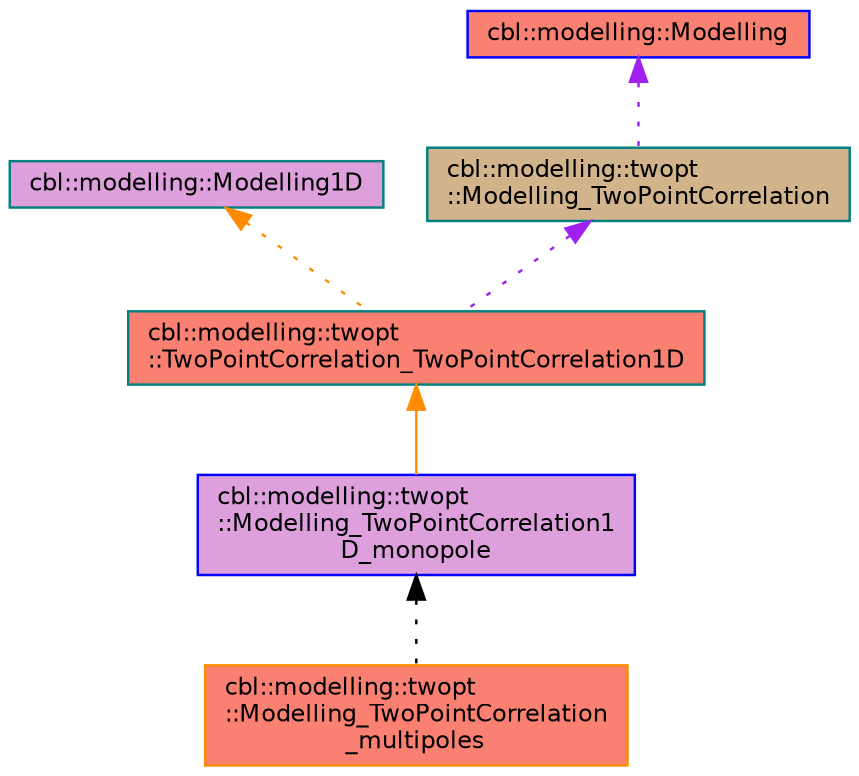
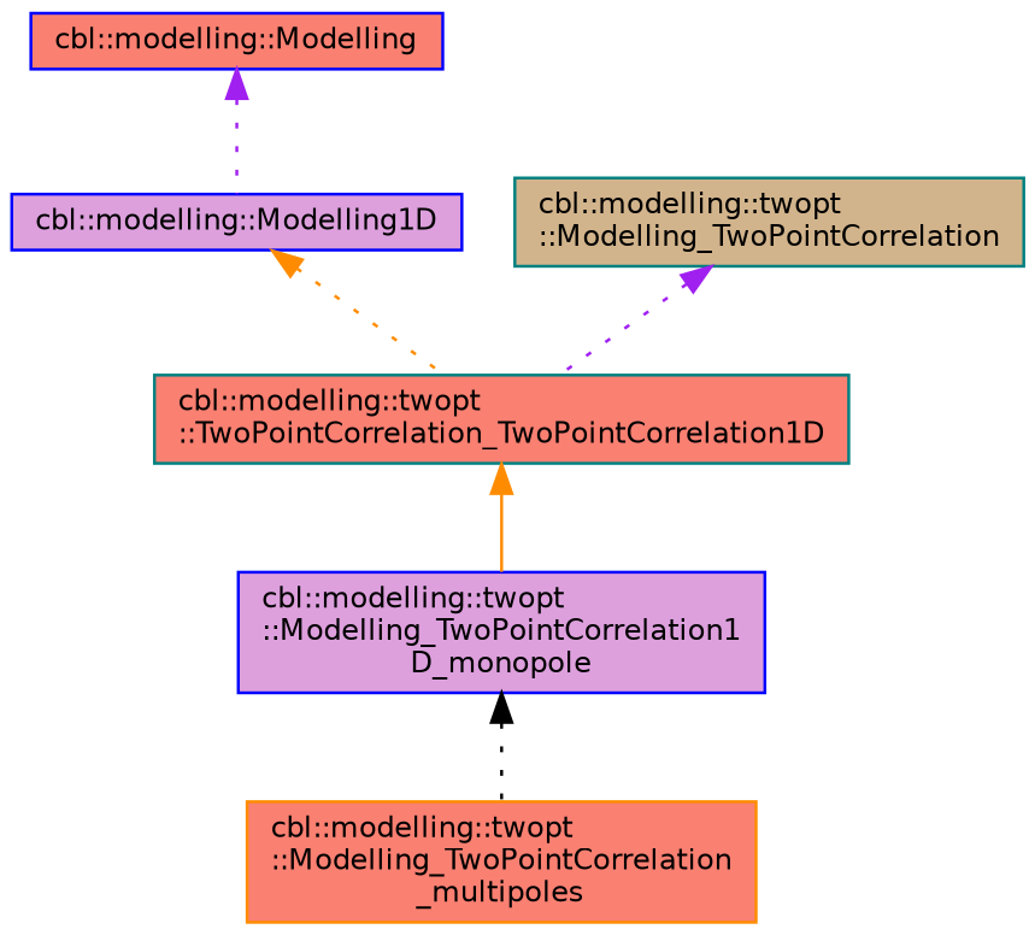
  digraph {
    node [color=teal fillcolor=salmon fontname=Helvetica fontsize=10 shape=record style=filled]
    edge [color=darkorange dir=back fontname=Helvetica fontsize=10 labelfontname=Helvetica labelfontsize=10 style=dotted]
    n1 [color=darkorange fontcolor=black height=0.2 label="cbl::modelling::twopt\l::Modelling_TwoPointCorrelation\l_multipoles" width=0.4]
    n2 [color=blue fillcolor=plum height=0.2 label="cbl::modelling::twopt\l::Modelling_TwoPointCorrelation1\lD_monopole" width=0.4]
    n3 [height=0.2 label="cbl::modelling::twopt\l::TwoPointCorrelation_TwoPointCorrelation1D" width=0.4]
-   n4 [fillcolor=plum height=0.2 label="cbl::modelling::Modelling1D" width=0.4]
+   n4 [color=blue fillcolor=plum height=0.2 label="cbl::modelling::Modelling1D" width=0.4]
    n5 [color=blue height=0.2 label="cbl::modelling::Modelling" width=0.4]
    n6 [fillcolor=tan height=0.2 label="cbl::modelling::twopt\l::Modelling_TwoPointCorrelation" width=0.4]
    n2 -> n1 [color=black]
    n3 -> n2 [style=solid]
    n4 -> n3
-   n5 -> n6 [color=purple]
+   n5 -> n4 [color=purple]
    n6 -> n3 [color=purple]
  }
